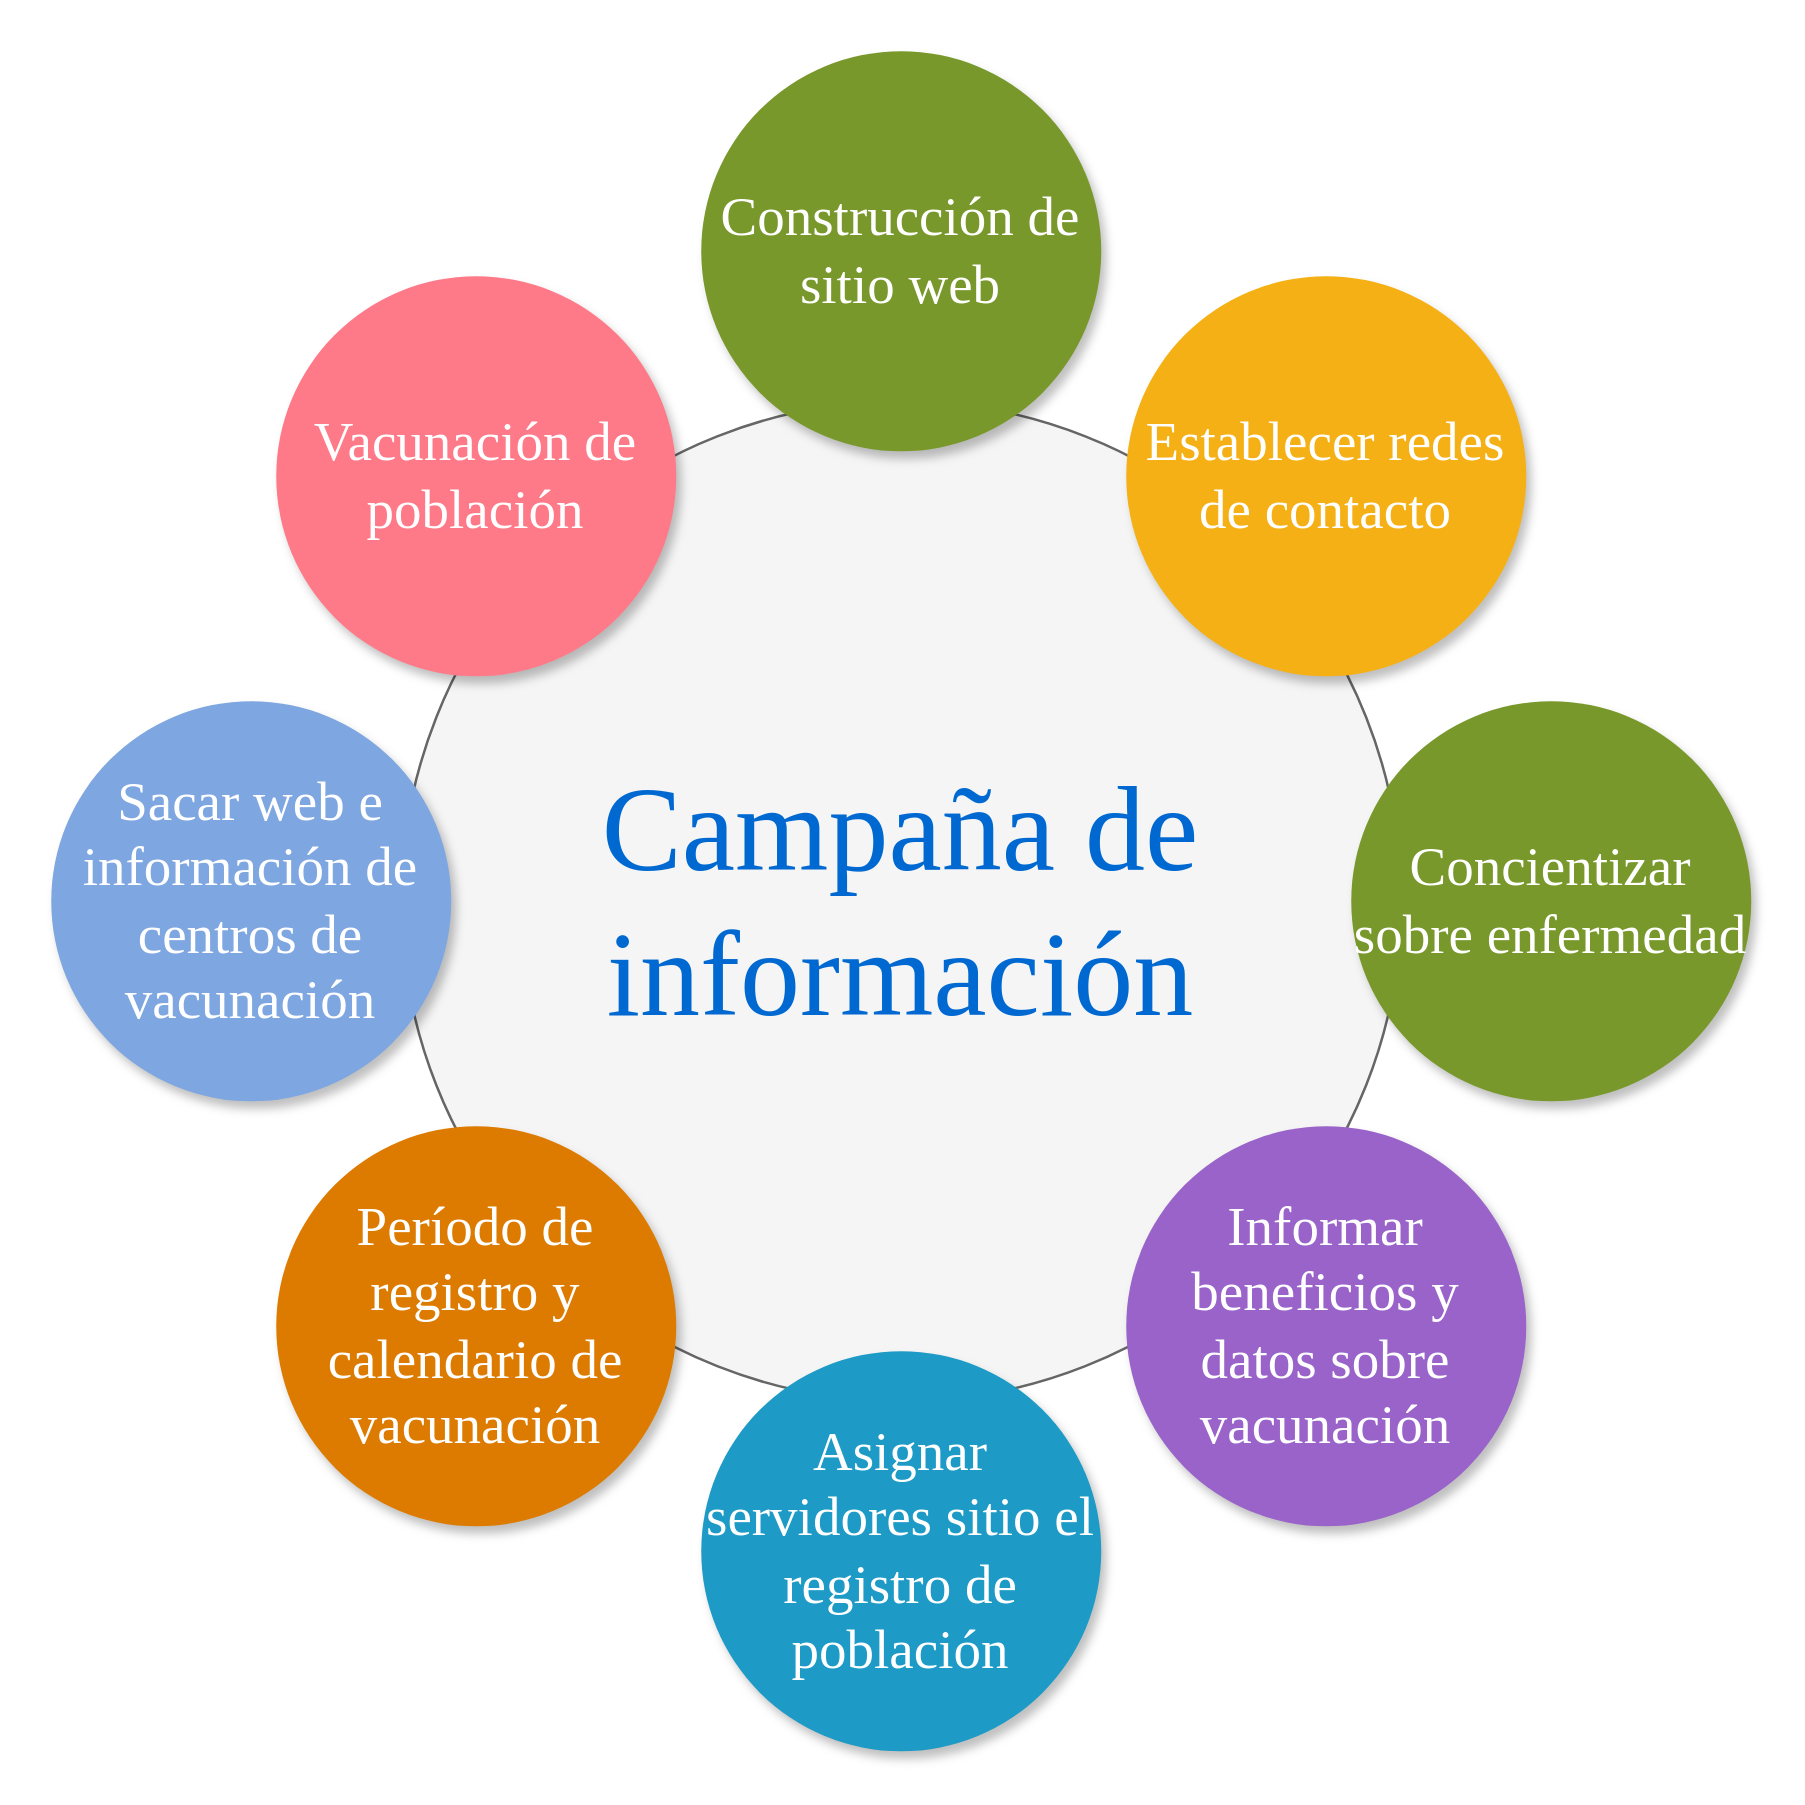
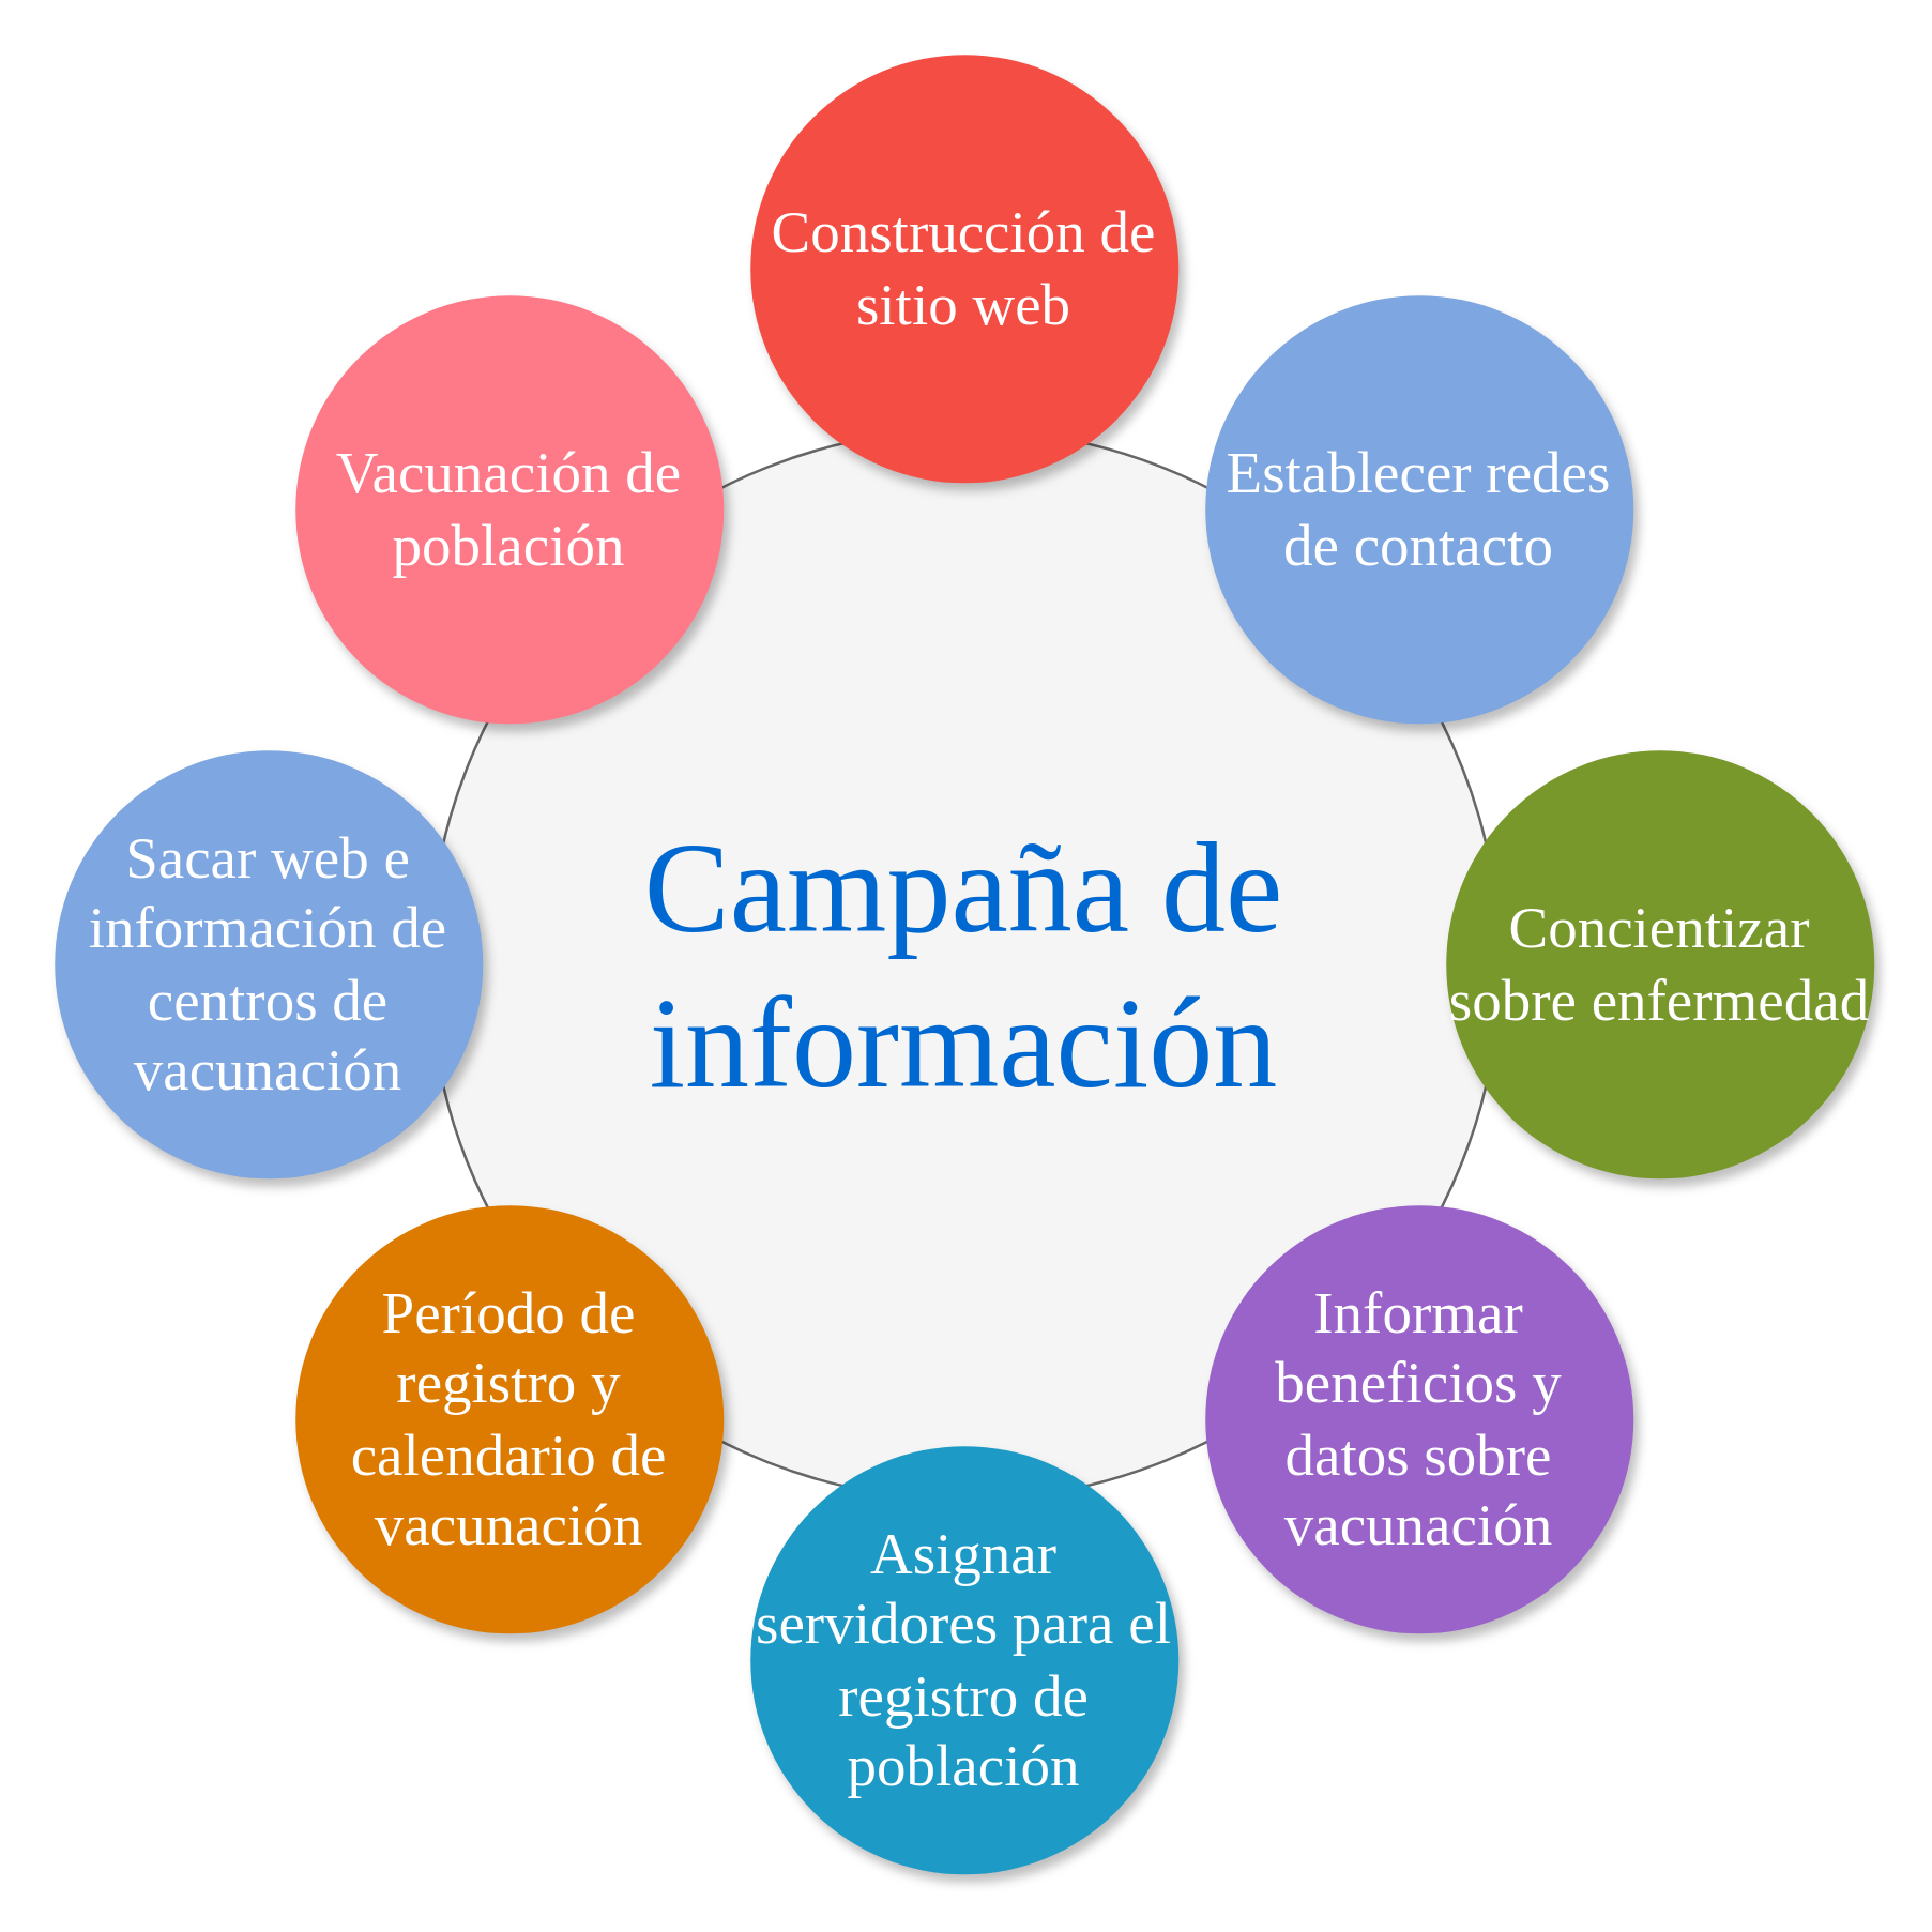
  <mxCell id="0" />
  <mxCell id="1" parent="0" />
  <mxCell id="2" value="&lt;font style=&quot;font-size: 48px&quot; face=&quot;Tahoma&quot;&gt;Campaña de información&lt;/font&gt;" style="ellipse;whiteSpace=wrap;html=1;rounded=0;shadow=0;dashed=0;comic=0;fontFamily=Verdana;fontSize=22;fontColor=#0069D1;fillColor=#f5f5f5;strokeColor=#666666;" parent="1" vertex="1"><mxGeometry x="160" y="160" width="400" height="400" as="geometry" /></mxCell>
  <mxCell id="3" value="&lt;font color=&quot;#ffffff&quot;&gt;Concientizar sobre enfermedad&lt;/font&gt;" style="ellipse;whiteSpace=wrap;html=1;rounded=0;shadow=1;dashed=0;comic=0;fontFamily=Verdana;fontSize=22;fontColor=#0069D1;fillColor=#78982b;strokeColor=none;" parent="1" vertex="1"><mxGeometry x="540" y="280" width="160" height="160" as="geometry" /></mxCell>
- <mxCell id="4" value="&lt;font color=&quot;#ffffff&quot;&gt;Asignar servidores sitio el registro de población&lt;/font&gt;" style="ellipse;whiteSpace=wrap;html=1;rounded=0;shadow=1;dashed=0;comic=0;fontFamily=Verdana;fontSize=22;fontColor=#0069D1;fillColor=#1d9ac6;strokeColor=none;" parent="1" vertex="1"><mxGeometry x="280" y="540" width="160" height="160" as="geometry" /></mxCell>
- <mxCell id="5" value="&lt;font color=&quot;#ffffff&quot;&gt;Establecer redes de contacto&lt;/font&gt;" style="ellipse;whiteSpace=wrap;html=1;rounded=0;shadow=1;dashed=0;comic=0;fontFamily=Verdana;fontSize=22;fontColor=#0069D1;fillColor=#f5b015;strokeColor=none;" parent="1" vertex="1"><mxGeometry x="450" y="110" width="160" height="160" as="geometry" /></mxCell>
+ <mxCell id="4" value="&lt;font color=&quot;#ffffff&quot;&gt;Asignar servidores para el registro de población&lt;/font&gt;" style="ellipse;whiteSpace=wrap;html=1;rounded=0;shadow=1;dashed=0;comic=0;fontFamily=Verdana;fontSize=22;fontColor=#0069D1;fillColor=#1d9ac6;strokeColor=none;" parent="1" vertex="1"><mxGeometry x="280" y="540" width="160" height="160" as="geometry" /></mxCell>
+ <mxCell id="5" value="&lt;font color=&quot;#ffffff&quot;&gt;Establecer redes de contacto&lt;/font&gt;" style="ellipse;whiteSpace=wrap;html=1;rounded=0;shadow=1;dashed=0;comic=0;fontFamily=Verdana;fontSize=22;fontColor=#0069D1;fillColor=#7ea6e0;strokeColor=none;" parent="1" vertex="1"><mxGeometry x="450" y="110" width="160" height="160" as="geometry" /></mxCell>
  <mxCell id="6" value="&lt;font color=&quot;#ffffff&quot;&gt;Sacar web e información de centros de vacunación&lt;/font&gt;" style="ellipse;whiteSpace=wrap;html=1;rounded=0;shadow=1;dashed=0;comic=0;fontFamily=Verdana;fontSize=22;fontColor=#0069D1;fillColor=#7EA6E0;strokeColor=none;" parent="1" vertex="1"><mxGeometry x="20" y="280" width="160" height="160" as="geometry" /></mxCell>
  <mxCell id="7" value="&lt;font color=&quot;#ffffff&quot;&gt;Vacunación de población&lt;/font&gt;" style="ellipse;whiteSpace=wrap;html=1;rounded=0;shadow=1;dashed=0;comic=0;fontFamily=Verdana;fontSize=22;fontColor=#0069D1;fillColor=#fe7a88;strokeColor=none;" parent="1" vertex="1"><mxGeometry x="110" y="110" width="160" height="160" as="geometry" /></mxCell>
  <mxCell id="8" value="&lt;font color=&quot;#ffffff&quot;&gt;Informar beneficios y datos sobre vacunación&lt;/font&gt;" style="ellipse;whiteSpace=wrap;html=1;rounded=0;shadow=1;dashed=0;comic=0;fontFamily=Verdana;fontSize=22;fontColor=#0069D1;fillColor=#9963c9;strokeColor=none;" parent="1" vertex="1"><mxGeometry x="450" y="450" width="160" height="160" as="geometry" /></mxCell>
- <mxCell id="9" value="&lt;font color=&quot;#ffffff&quot;&gt;Construcción de sitio web&lt;/font&gt;" style="ellipse;whiteSpace=wrap;html=1;rounded=0;shadow=1;dashed=0;comic=0;fontFamily=Verdana;fontSize=22;fontColor=#0069D1;fillColor=#78982b;strokeColor=none;" parent="1" vertex="1"><mxGeometry x="280" y="20" width="160" height="160" as="geometry" /></mxCell>
+ <mxCell id="9" value="&lt;font color=&quot;#ffffff&quot;&gt;Construcción de sitio web&lt;/font&gt;" style="ellipse;whiteSpace=wrap;html=1;rounded=0;shadow=1;dashed=0;comic=0;fontFamily=Verdana;fontSize=22;fontColor=#0069D1;fillColor=#f44d43;strokeColor=none;" parent="1" vertex="1"><mxGeometry x="280" y="20" width="160" height="160" as="geometry" /></mxCell>
  <mxCell id="10" value="&lt;font color=&quot;#ffffff&quot;&gt;Período de registro y calendario de vacunación&lt;/font&gt;" style="ellipse;whiteSpace=wrap;html=1;rounded=0;shadow=1;dashed=0;comic=0;fontFamily=Verdana;fontSize=22;fontColor=#0069D1;fillColor=#dd7b00;strokeColor=none;" parent="1" vertex="1"><mxGeometry x="110" y="450" width="160" height="160" as="geometry" /></mxCell>
